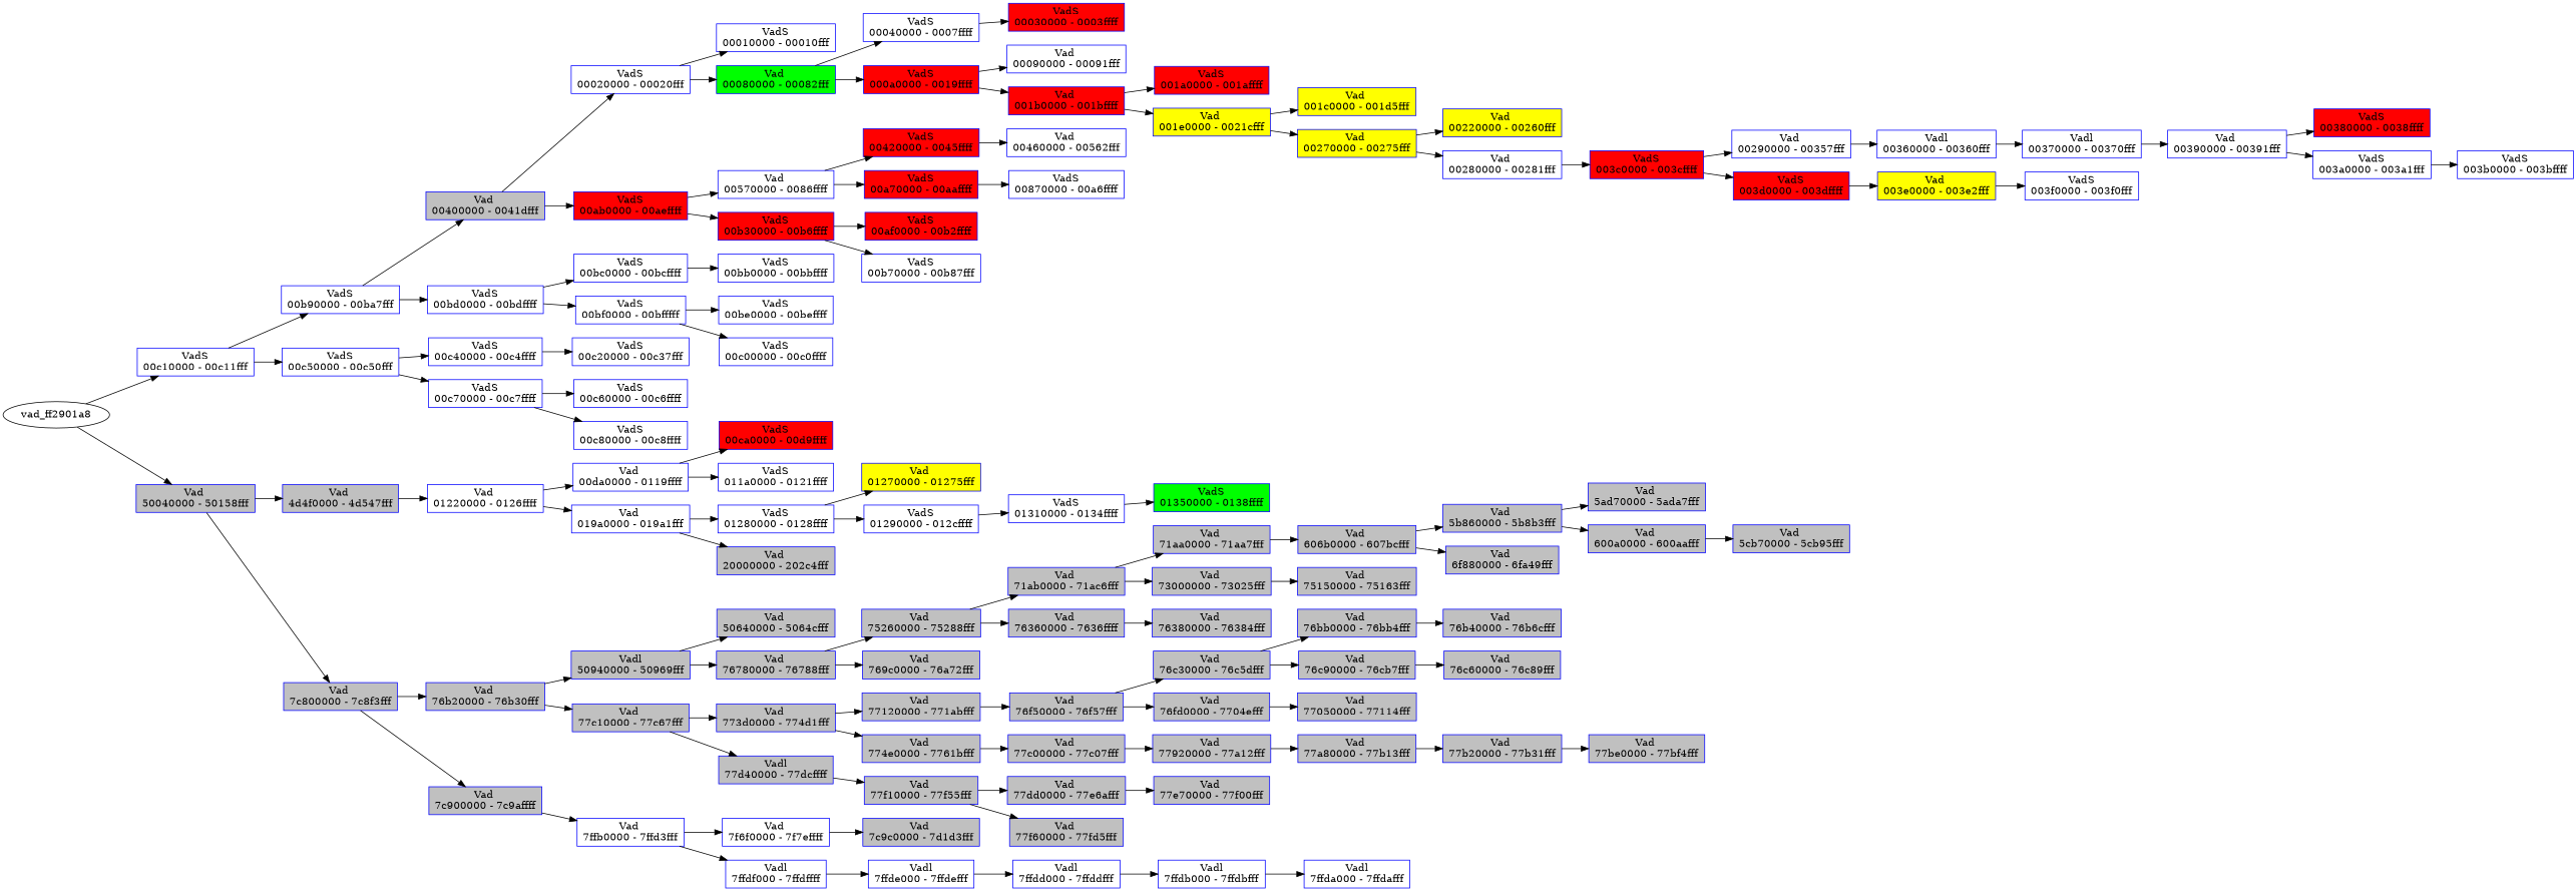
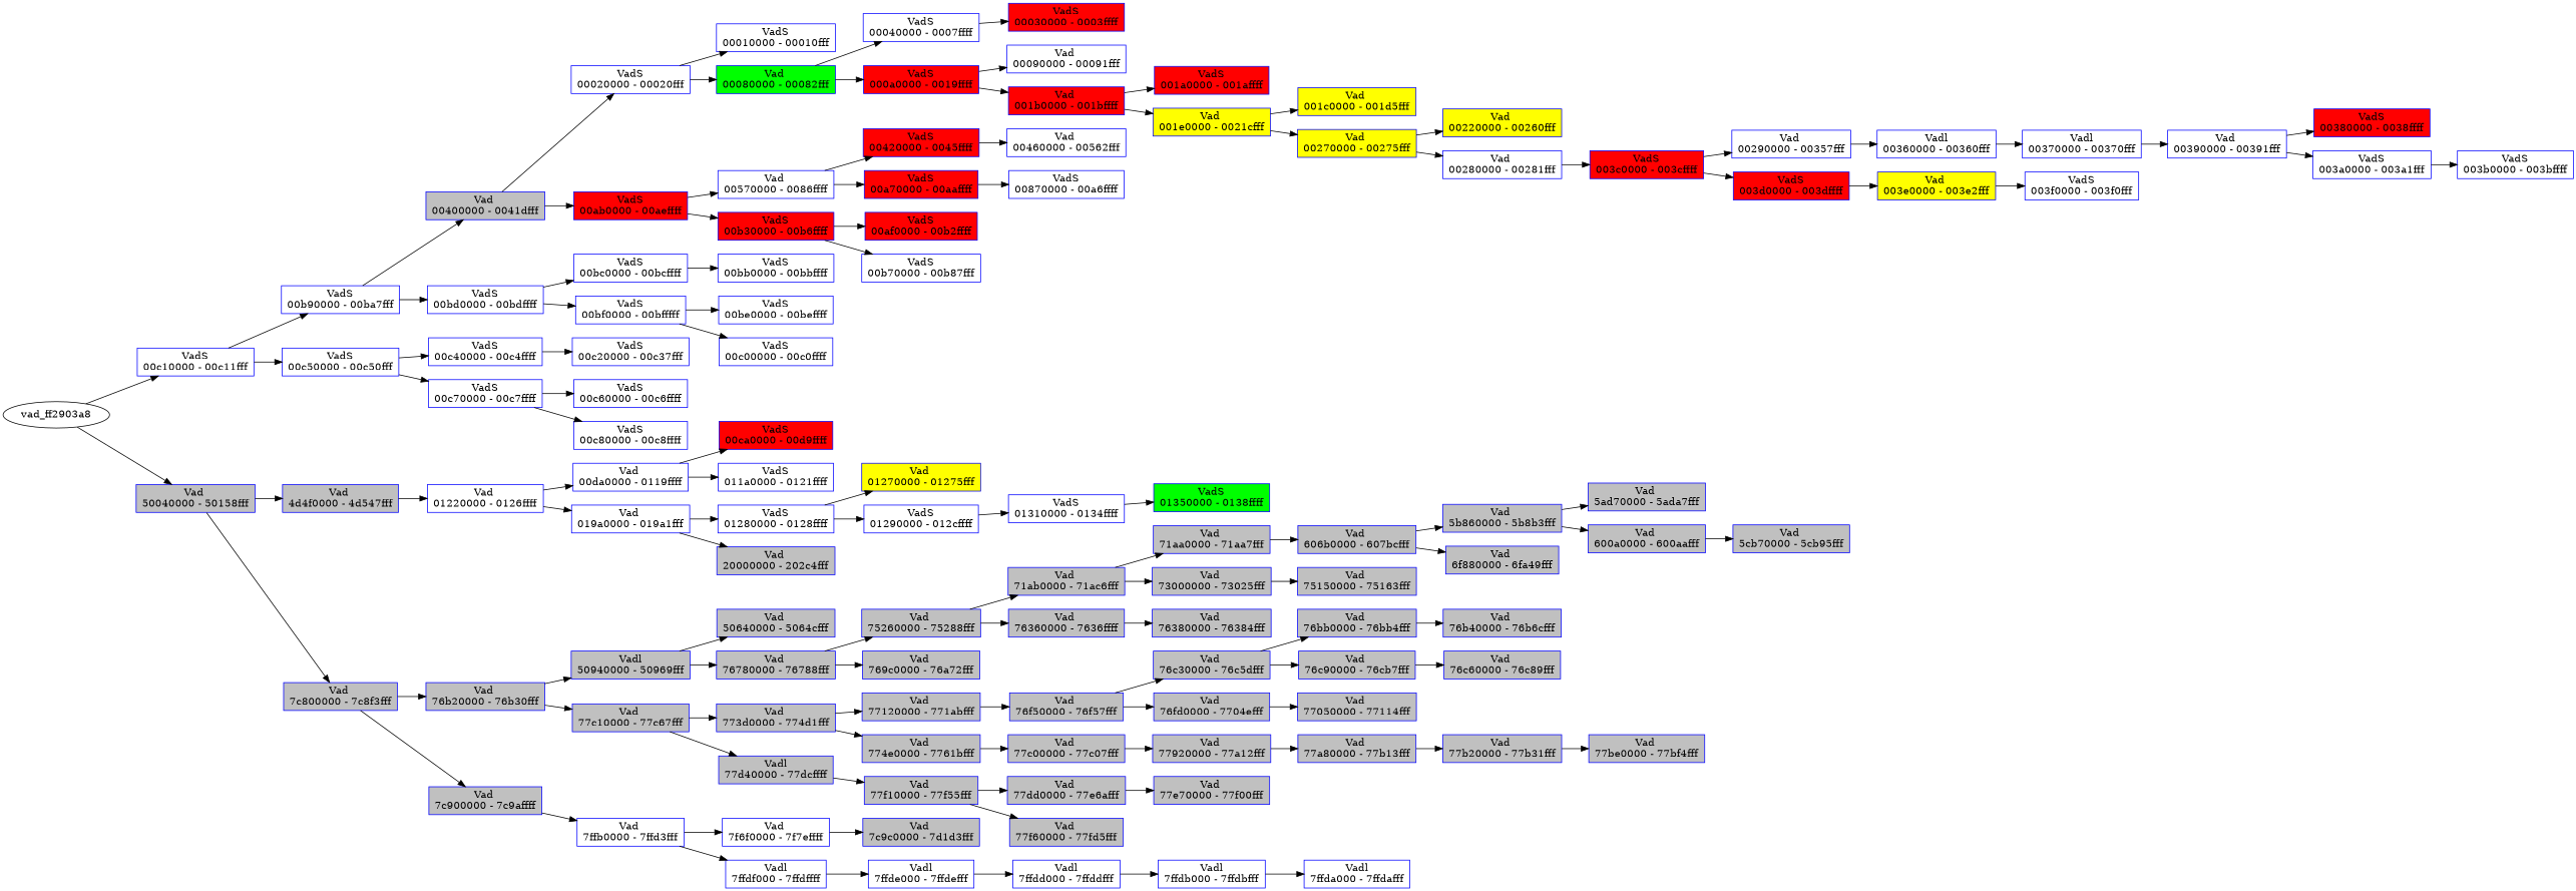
  digraph {
    rankdir=LR
    fontname="DejaVu Serif"
    node [color=blue fillcolor=gray shape=record style=filled fontname="DejaVu Serif"]
    edge [fontname="DejaVu Serif"]
    n1 [fillcolor=white label="{ VadS\n00c10000 - 00c11fff }"]
-   vad_ff2903a8 [label=vad_ff2901a8 color="" fillcolor="" shape="" style=""]
+   vad_ff2903a8 [color="" fillcolor="" shape="" style=""]
    n3 [label="{ Vad \n50040000 - 50158fff }"]
    n4 [fillcolor=white label="{ VadS\n00b90000 - 00ba7fff }"]
    n5 [fillcolor=white label="{ VadS\n00c50000 - 00c50fff }"]
    n6 [label="{ Vad \n00400000 - 0041dfff }"]
    n7 [fillcolor=white label="{ VadS\n00bd0000 - 00bdffff }"]
    n8 [fillcolor=white label="{ VadS\n00020000 - 00020fff }"]
    n9 [fillcolor=red label="{ VadS\n00ab0000 - 00aeffff }"]
    n10 [fillcolor=white label="{ VadS\n00010000 - 00010fff }"]
    n11 [fillcolor=green label="{ Vad \n00080000 - 00082fff }"]
    n12 [fillcolor=white label="{ VadS\n00040000 - 0007ffff }"]
    n13 [fillcolor=red label="{ VadS\n000a0000 - 0019ffff }"]
    n14 [fillcolor=red label="{ VadS\n00030000 - 0003ffff }"]
    n15 [fillcolor=white label="{ Vad \n00090000 - 00091fff }"]
    n16 [fillcolor=red label="{ Vad \n001b0000 - 001bffff }"]
    n17 [fillcolor=red label="{ VadS\n001a0000 - 001affff }"]
    n18 [fillcolor=yellow label="{ Vad \n001e0000 - 0021cfff }"]
    n19 [fillcolor=yellow label="{ Vad \n001c0000 - 001d5fff }"]
    n20 [fillcolor=yellow label="{ Vad \n00270000 - 00275fff }"]
    n21 [fillcolor=yellow label="{ Vad \n00220000 - 00260fff }"]
    n22 [fillcolor=white label="{ Vad \n00280000 - 00281fff }"]
    n23 [fillcolor=red label="{ VadS\n003c0000 - 003cffff }"]
    n24 [fillcolor=white label="{ Vad \n00290000 - 00357fff }"]
    n25 [fillcolor=red label="{ VadS\n003d0000 - 003dffff }"]
    n26 [fillcolor=white label="{ Vadl\n00360000 - 00360fff }"]
    n27 [fillcolor=white label="{ Vadl\n00370000 - 00370fff }"]
    n28 [fillcolor=white label="{ Vad \n00390000 - 00391fff }"]
    n29 [fillcolor=red label="{ VadS\n00380000 - 0038ffff }"]
    n30 [fillcolor=white label="{ VadS\n003a0000 - 003a1fff }"]
    n31 [fillcolor=white label="{ VadS\n003b0000 - 003bffff }"]
    n32 [fillcolor=yellow label="{ Vad \n003e0000 - 003e2fff }"]
    n33 [fillcolor=white label="{ VadS\n003f0000 - 003f0fff }"]
    n34 [fillcolor=white label="{ Vad \n00570000 - 0086ffff }"]
    n35 [fillcolor=red label="{ VadS\n00b30000 - 00b6ffff }"]
    n36 [fillcolor=red label="{ VadS\n00420000 - 0045ffff }"]
    n37 [fillcolor=red label="{ VadS\n00a70000 - 00aaffff }"]
    n38 [fillcolor=white label="{ Vad \n00460000 - 00562fff }"]
    n39 [fillcolor=white label="{ VadS\n00870000 - 00a6ffff }"]
    n40 [fillcolor=red label="{ VadS\n00af0000 - 00b2ffff }"]
    n41 [fillcolor=white label="{ VadS\n00b70000 - 00b87fff }"]
    n42 [fillcolor=white label="{ VadS\n00bc0000 - 00bcffff }"]
    n43 [fillcolor=white label="{ VadS\n00bf0000 - 00bfffff }"]
    n44 [fillcolor=white label="{ VadS\n00bb0000 - 00bbffff }"]
    n45 [fillcolor=white label="{ VadS\n00be0000 - 00beffff }"]
    n46 [fillcolor=white label="{ VadS\n00c00000 - 00c0ffff }"]
    n47 [fillcolor=white label="{ VadS\n00c40000 - 00c4ffff }"]
    n48 [fillcolor=white label="{ VadS\n00c70000 - 00c7ffff }"]
    n49 [fillcolor=white label="{ VadS\n00c20000 - 00c37fff }"]
    n50 [fillcolor=white label="{ VadS\n00c60000 - 00c6ffff }"]
    n51 [fillcolor=white label="{ VadS\n00c80000 - 00c8ffff }"]
    n52 [label="{ Vad \n4d4f0000 - 4d547fff }"]
    n53 [label="{ Vad \n7c800000 - 7c8f3fff }"]
    n54 [fillcolor=white label="{ Vad \n01220000 - 0126ffff }"]
    n55 [fillcolor=white label="{ Vad \n00da0000 - 0119ffff }"]
    n56 [fillcolor=white label="{ Vad \n019a0000 - 019a1fff }"]
    n57 [fillcolor=red label="{ VadS\n00ca0000 - 00d9ffff }"]
    n58 [fillcolor=white label="{ VadS\n011a0000 - 0121ffff }"]
    n59 [fillcolor=white label="{ VadS\n01280000 - 0128ffff }"]
    n60 [label="{ Vad \n20000000 - 202c4fff }"]
    n61 [fillcolor=yellow label="{ Vad \n01270000 - 01275fff }"]
    n62 [fillcolor=white label="{ VadS\n01290000 - 012cffff }"]
    n63 [fillcolor=white label="{ VadS\n01310000 - 0134ffff }"]
    n64 [fillcolor=green label="{ VadS\n01350000 - 0138ffff }"]
    n65 [label="{ Vad \n76b20000 - 76b30fff }"]
    n66 [label="{ Vad \n7c900000 - 7c9affff }"]
    n67 [label="{ Vadl\n50940000 - 50969fff }"]
    n68 [label="{ Vad \n77c10000 - 77c67fff }"]
    n69 [label="{ Vad \n50640000 - 5064cfff }"]
    n70 [label="{ Vad \n76780000 - 76788fff }"]
    n71 [label="{ Vad \n75260000 - 75288fff }"]
    n72 [label="{ Vad \n769c0000 - 76a72fff }"]
    n73 [label="{ Vad \n71ab0000 - 71ac6fff }"]
    n74 [label="{ Vad \n76360000 - 7636ffff }"]
    n75 [label="{ Vad \n71aa0000 - 71aa7fff }"]
    n76 [label="{ Vad \n73000000 - 73025fff }"]
    n77 [label="{ Vad \n606b0000 - 607bcfff }"]
    n78 [label="{ Vad \n5b860000 - 5b8b3fff }"]
    n79 [label="{ Vad \n6f880000 - 6fa49fff }"]
    n80 [label="{ Vad \n5ad70000 - 5ada7fff }"]
    n81 [label="{ Vad \n600a0000 - 600aafff }"]
    n82 [label="{ Vad \n5cb70000 - 5cb95fff }"]
    n83 [label="{ Vad \n75150000 - 75163fff }"]
    n84 [label="{ Vad \n76380000 - 76384fff }"]
    n85 [label="{ Vad \n773d0000 - 774d1fff }"]
    n86 [label="{ Vadl\n77d40000 - 77dcffff }"]
    n87 [label="{ Vad \n77120000 - 771abfff }"]
    n88 [label="{ Vad \n774e0000 - 7761bfff }"]
    n89 [label="{ Vad \n76f50000 - 76f57fff }"]
    n90 [label="{ Vad \n76c30000 - 76c5dfff }"]
    n91 [label="{ Vad \n76fd0000 - 7704efff }"]
    n92 [label="{ Vad \n76bb0000 - 76bb4fff }"]
    n93 [label="{ Vad \n76c90000 - 76cb7fff }"]
    n94 [label="{ Vad \n76b40000 - 76b6cfff }"]
    n95 [label="{ Vad \n76c60000 - 76c89fff }"]
    n96 [label="{ Vad \n77050000 - 77114fff }"]
    n97 [label="{ Vad \n77c00000 - 77c07fff }"]
    n98 [label="{ Vad \n77920000 - 77a12fff }"]
    n99 [label="{ Vad \n77a80000 - 77b13fff }"]
    n100 [label="{ Vad \n77b20000 - 77b31fff }"]
    n101 [label="{ Vad \n77be0000 - 77bf4fff }"]
    n102 [label="{ Vad \n77f10000 - 77f55fff }"]
    n103 [label="{ Vad \n77dd0000 - 77e6afff }"]
    n104 [label="{ Vad \n77f60000 - 77fd5fff }"]
    n105 [label="{ Vad \n77e70000 - 77f00fff }"]
    n106 [fillcolor=white label="{ Vad \n7ffb0000 - 7ffd3fff }"]
    n107 [fillcolor=white label="{ Vad \n7f6f0000 - 7f7effff }"]
    n108 [fillcolor=white label="{ Vadl\n7ffdf000 - 7ffdffff }"]
    n109 [label="{ Vad \n7c9c0000 - 7d1d3fff }"]
    n110 [fillcolor=white label="{ Vadl\n7ffde000 - 7ffdefff }"]
    n111 [fillcolor=white label="{ Vadl\n7ffdd000 - 7ffddfff }"]
    n112 [fillcolor=white label="{ Vadl\n7ffdb000 - 7ffdbfff }"]
    n113 [fillcolor=white label="{ Vadl\n7ffda000 - 7ffdafff }"]
    n1 -> n4
    n1 -> n5
    vad_ff2903a8 -> n1
    vad_ff2903a8 -> n3
    n3 -> n52
    n3 -> n53
    n4 -> n6
    n4 -> n7
    n5 -> n47
    n5 -> n48
    n6 -> n8
    n6 -> n9
    n7 -> n42
    n7 -> n43
    n8 -> n10
    n8 -> n11
    n9 -> n34
    n9 -> n35
    n11 -> n12
    n11 -> n13
    n12 -> n14
    n13 -> n15
    n13 -> n16
    n16 -> n17
    n16 -> n18
    n18 -> n19
    n18 -> n20
    n20 -> n21
    n20 -> n22
    n22 -> n23
    n23 -> n24
    n23 -> n25
    n24 -> n26
    n25 -> n32
    n26 -> n27
    n27 -> n28
    n28 -> n29
    n28 -> n30
    n30 -> n31
    n32 -> n33
    n34 -> n36
    n34 -> n37
    n35 -> n40
    n35 -> n41
    n36 -> n38
    n37 -> n39
    n42 -> n44
    n43 -> n45
    n43 -> n46
    n47 -> n49
    n48 -> n50
    n48 -> n51
    n52 -> n54
    n53 -> n65
    n53 -> n66
    n54 -> n55
    n54 -> n56
    n55 -> n57
    n55 -> n58
    n56 -> n59
    n56 -> n60
    n59 -> n61
    n59 -> n62
    n62 -> n63
    n63 -> n64
    n65 -> n67
    n65 -> n68
    n66 -> n106
    n67 -> n69
    n67 -> n70
    n68 -> n85
    n68 -> n86
    n70 -> n71
    n70 -> n72
    n71 -> n73
    n71 -> n74
    n73 -> n75
    n73 -> n76
    n74 -> n84
    n75 -> n77
    n76 -> n83
    n77 -> n78
    n77 -> n79
    n78 -> n80
    n78 -> n81
    n81 -> n82
    n85 -> n87
    n85 -> n88
    n86 -> n102
    n87 -> n89
    n88 -> n97
    n89 -> n90
    n89 -> n91
    n90 -> n92
    n90 -> n93
    n91 -> n96
    n92 -> n94
    n93 -> n95
    n97 -> n98
    n98 -> n99
    n99 -> n100
    n100 -> n101
    n102 -> n103
    n102 -> n104
    n103 -> n105
    n106 -> n107
    n106 -> n108
    n107 -> n109
    n108 -> n110
    n110 -> n111
    n111 -> n112
    n112 -> n113
  }
